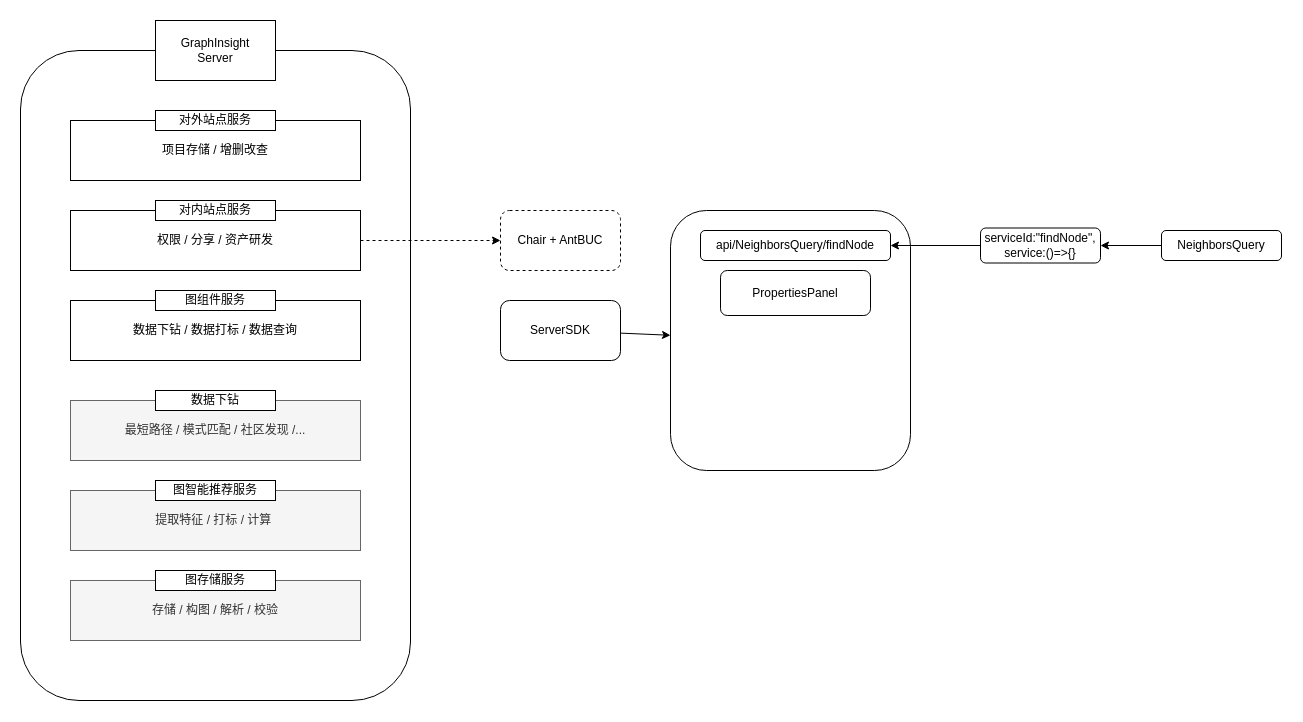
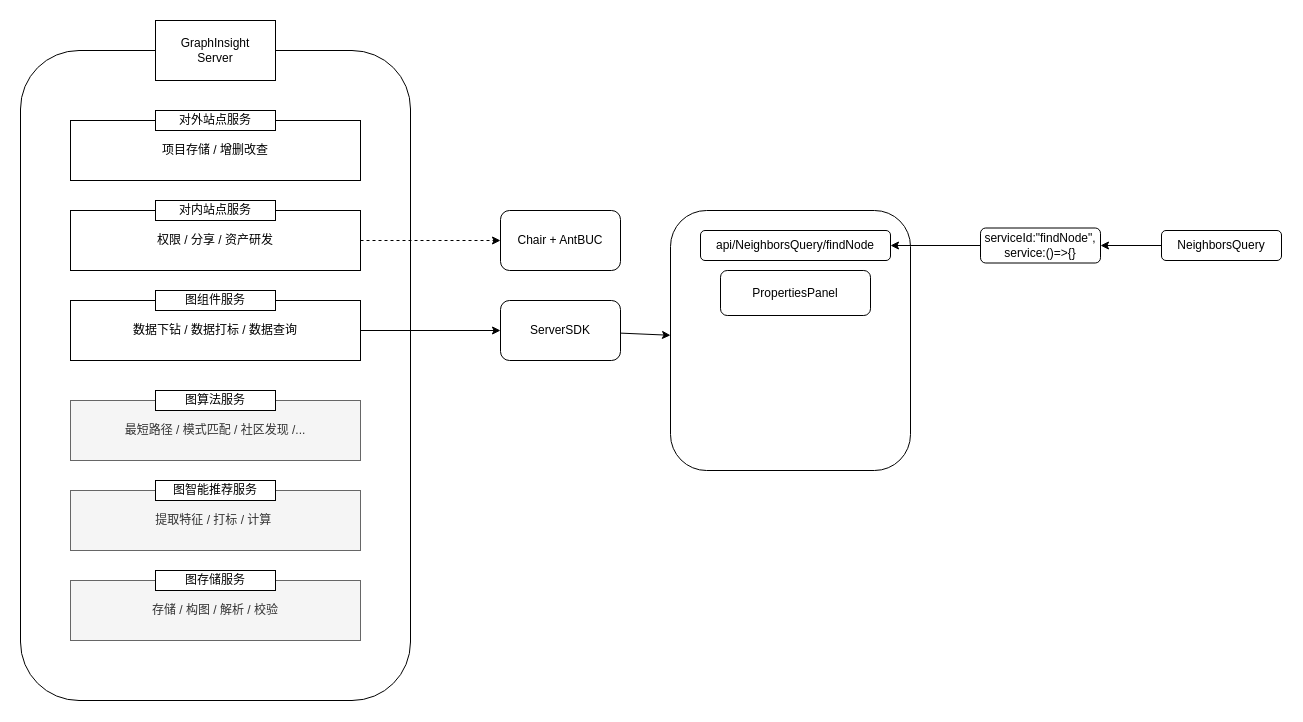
  <mxCell id="0" />
  <mxCell id="1" parent="0" />
  <mxCell id="2" value="" style="rounded=1;whiteSpace=wrap;html=1;" vertex="1" parent="1"><mxGeometry x="20" y="50" width="390" height="650" as="geometry" /></mxCell>
  <mxCell id="3" value="" style="group" vertex="1" connectable="0" parent="1"><mxGeometry x="70" y="110" width="290" height="70" as="geometry" /></mxCell>
  <mxCell id="4" value="项目存储 / 增删改查" style="rounded=0;whiteSpace=wrap;html=1;strokeColor=#000000;fillColor=#FFFFFF;fontColor=#000000;" vertex="1" parent="3"><mxGeometry y="10" width="290" height="60" as="geometry" /></mxCell>
  <mxCell id="5" value="对外站点服务" style="rounded=0;whiteSpace=wrap;html=1;strokeColor=#000000;fillColor=#FFFFFF;fontColor=#000000;" vertex="1" parent="3"><mxGeometry x="85" width="120" height="20" as="geometry" /></mxCell>
  <mxCell id="6" value="" style="group;" vertex="1" connectable="0" parent="1"><mxGeometry x="70" y="390" width="290" height="70" as="geometry" /></mxCell>
  <mxCell id="7" value="最短路径 / 模式匹配 / 社区发现 /..." style="rounded=0;whiteSpace=wrap;html=1;strokeColor=#666666;fillColor=#f5f5f5;fontColor=#333333;" vertex="1" parent="6"><mxGeometry y="10" width="290" height="60" as="geometry" /></mxCell>
- <mxCell id="8" value="数据下钻" style="rounded=0;whiteSpace=wrap;html=1;strokeColor=#000000;fillColor=#FFFFFF;fontColor=#000000;" vertex="1" parent="6"><mxGeometry x="85" width="120" height="20" as="geometry" /></mxCell>
+ <mxCell id="8" value="图算法服务" style="rounded=0;whiteSpace=wrap;html=1;strokeColor=#000000;fillColor=#FFFFFF;fontColor=#000000;" vertex="1" parent="6"><mxGeometry x="85" width="120" height="20" as="geometry" /></mxCell>
  <mxCell id="9" value="" style="group;" vertex="1" connectable="0" parent="1"><mxGeometry x="70" y="480" width="290" height="70" as="geometry" /></mxCell>
  <mxCell id="10" value="提取特征 / 打标 / 计算&amp;nbsp;" style="rounded=0;whiteSpace=wrap;html=1;strokeColor=#666666;fillColor=#f5f5f5;fontColor=#333333;" vertex="1" parent="9"><mxGeometry y="10" width="290" height="60" as="geometry" /></mxCell>
  <mxCell id="11" value="图智能推荐服务" style="rounded=0;whiteSpace=wrap;html=1;strokeColor=#000000;fillColor=#FFFFFF;fontColor=#000000;" vertex="1" parent="9"><mxGeometry x="85" width="120" height="20" as="geometry" /></mxCell>
  <mxCell id="12" value="" style="group" vertex="1" connectable="0" parent="1"><mxGeometry x="70" y="570" width="290" height="70" as="geometry" /></mxCell>
  <mxCell id="13" value="存储 / 构图 / 解析 / 校验" style="rounded=0;whiteSpace=wrap;html=1;strokeColor=#666666;fillColor=#f5f5f5;fontColor=#333333;" vertex="1" parent="12"><mxGeometry y="10" width="290" height="60" as="geometry" /></mxCell>
  <mxCell id="14" value="图存储服务" style="rounded=0;whiteSpace=wrap;html=1;strokeColor=#000000;fillColor=#FFFFFF;fontColor=#000000;" vertex="1" parent="12"><mxGeometry x="85" width="120" height="20" as="geometry" /></mxCell>
  <mxCell id="15" value="" style="group" vertex="1" connectable="0" parent="1"><mxGeometry x="70" y="290" width="290" height="70" as="geometry" /></mxCell>
  <mxCell id="16" value="数据下钻 / 数据打标 / 数据查询" style="rounded=0;whiteSpace=wrap;html=1;strokeColor=#000000;fillColor=#FFFFFF;fontColor=#000000;" vertex="1" parent="15"><mxGeometry y="10" width="290" height="60" as="geometry" /></mxCell>
  <mxCell id="17" value="图组件服务" style="rounded=0;whiteSpace=wrap;html=1;strokeColor=#000000;fillColor=#FFFFFF;fontColor=#000000;" vertex="1" parent="15"><mxGeometry x="85" width="120" height="20" as="geometry" /></mxCell>
  <mxCell id="18" value="" style="group" vertex="1" connectable="0" parent="1"><mxGeometry x="70" y="200" width="290" height="70" as="geometry" /></mxCell>
  <mxCell id="19" value="权限 / 分享 / 资产研发" style="rounded=0;whiteSpace=wrap;html=1;strokeColor=#000000;fillColor=#FFFFFF;fontColor=#000000;" vertex="1" parent="18"><mxGeometry y="10" width="290" height="60" as="geometry" /></mxCell>
  <mxCell id="20" value="对内站点服务" style="rounded=0;whiteSpace=wrap;html=1;strokeColor=#000000;fillColor=#FFFFFF;fontColor=#000000;" vertex="1" parent="18"><mxGeometry x="85" width="120" height="20" as="geometry" /></mxCell>
- <mxCell id="21" value="Chair + AntBUC" style="rounded=1;whiteSpace=wrap;html=1;dashed=1;" vertex="1" parent="1"><mxGeometry x="500" y="210" width="120" height="60" as="geometry" /></mxCell>
+ <mxCell id="21" value="Chair + AntBUC" style="rounded=1;whiteSpace=wrap;html=1;" vertex="1" parent="1"><mxGeometry x="500" y="210" width="120" height="60" as="geometry" /></mxCell>
  <mxCell id="22" style="edgeStyle=none;html=1;entryX=0;entryY=0.5;entryDx=0;entryDy=0;dashed=1;" edge="1" parent="1" source="19" target="21"><mxGeometry relative="1" as="geometry" /></mxCell>
+ <mxCell id="23" value="" style="edgeStyle=none;html=1;entryX=0;entryY=0.5;entryDx=0;entryDy=0;" edge="1" parent="1" source="16" target="25"><mxGeometry relative="1" as="geometry"><mxPoint x="605" y="320" as="targetPoint" /></mxGeometry></mxCell>
  <mxCell id="24" value="" style="edgeStyle=none;html=1;" edge="1" parent="1" source="25" target="27"><mxGeometry relative="1" as="geometry" /></mxCell>
  <mxCell id="25" value="ServerSDK" style="rounded=1;whiteSpace=wrap;html=1;" vertex="1" parent="1"><mxGeometry x="500" y="300" width="120" height="60" as="geometry" /></mxCell>
  <mxCell id="26" value="GraphInsight &lt;br&gt;Server" style="rounded=0;whiteSpace=wrap;html=1;" vertex="1" parent="1"><mxGeometry x="155" y="20" width="120" height="60" as="geometry" /></mxCell>
  <mxCell id="27" value="" style="whiteSpace=wrap;html=1;rounded=1;" vertex="1" parent="1"><mxGeometry x="670" y="210" width="240" height="260" as="geometry" /></mxCell>
  <mxCell id="28" value="api/NeighborsQuery/findNode" style="rounded=1;whiteSpace=wrap;html=1;" vertex="1" parent="1"><mxGeometry x="700" y="230" width="190" height="30" as="geometry" /></mxCell>
  <mxCell id="29" value="PropertiesPanel" style="rounded=1;whiteSpace=wrap;html=1;" vertex="1" parent="1"><mxGeometry x="720" y="270" width="150" height="45" as="geometry" /></mxCell>
  <mxCell id="30" value="" style="edgeStyle=none;html=1;" edge="1" parent="1" source="31" target="33"><mxGeometry relative="1" as="geometry" /></mxCell>
  <mxCell id="31" value="NeighborsQuery" style="rounded=1;whiteSpace=wrap;html=1;" vertex="1" parent="1"><mxGeometry x="1161" y="230" width="120" height="30" as="geometry" /></mxCell>
  <mxCell id="32" style="edgeStyle=none;html=1;entryX=1;entryY=0.5;entryDx=0;entryDy=0;" edge="1" parent="1" source="33" target="28"><mxGeometry relative="1" as="geometry" /></mxCell>
  <mxCell id="33" value="serviceId:&quot;findNode&quot;,&lt;br&gt;service:()=&amp;gt;{}" style="whiteSpace=wrap;html=1;rounded=1;" vertex="1" parent="1"><mxGeometry x="980" y="227.5" width="120" height="35" as="geometry" /></mxCell>
